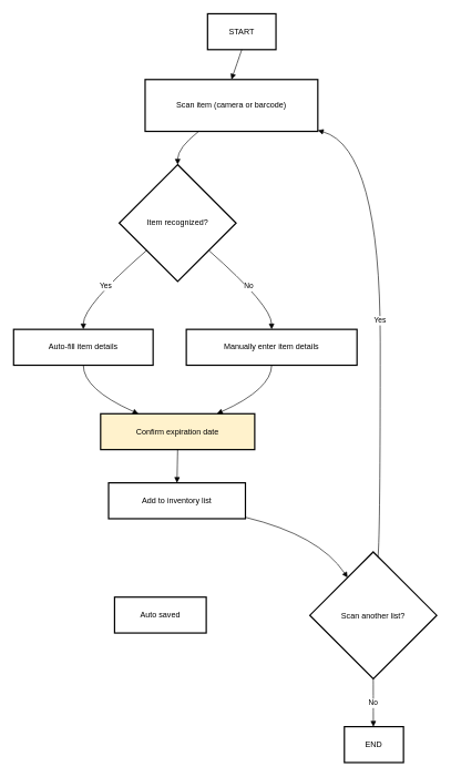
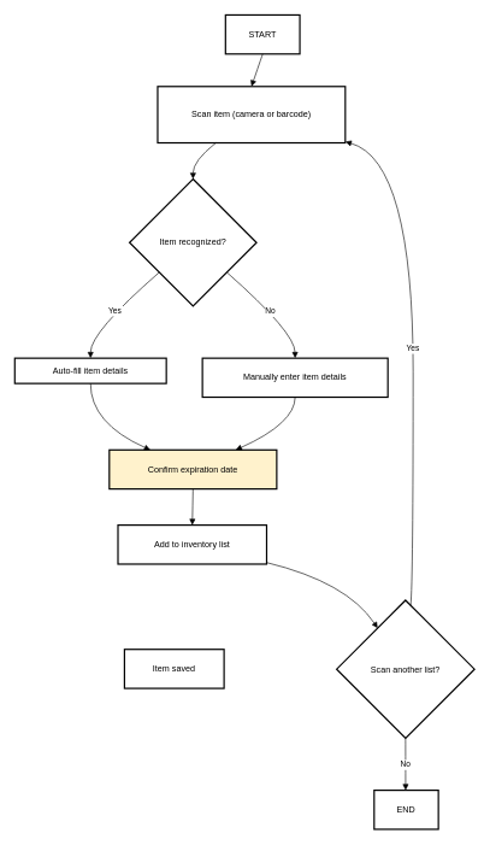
  <mxCell id="0" />
  <mxCell id="1" parent="0" />
  <mxCell id="2" value="START" style="whiteSpace=wrap;strokeWidth=2;" vertex="1" parent="1"><mxGeometry x="312" y="20" width="103" height="54" as="geometry" /></mxCell>
  <mxCell id="3" value="Scan item (camera or barcode)" style="whiteSpace=wrap;strokeWidth=2;" vertex="1" parent="1"><mxGeometry x="218" y="119" width="260" height="78" as="geometry" /></mxCell>
  <mxCell id="4" value="Item recognized?" style="rhombus;strokeWidth=2;whiteSpace=wrap;" vertex="1" parent="1"><mxGeometry x="179" y="247" width="176" height="176" as="geometry" /></mxCell>
- <mxCell id="5" value="Auto-fill item details" style="whiteSpace=wrap;strokeWidth=2;" vertex="1" parent="1"><mxGeometry x="20" y="495" width="210" height="54" as="geometry" /></mxCell>
+ <mxCell id="5" value="Auto-fill item details" style="whiteSpace=wrap;strokeWidth=2;" vertex="1" parent="1"><mxGeometry x="20" y="495" width="210" height="35" as="geometry" /></mxCell>
  <mxCell id="6" value="Confirm expiration date" style="whiteSpace=wrap;strokeWidth=2;fillColor=#fff2cc;" vertex="1" parent="1"><mxGeometry x="151" y="622" width="232" height="54" as="geometry" /></mxCell>
  <mxCell id="7" value="Add to inventory list" style="whiteSpace=wrap;strokeWidth=2;" vertex="1" parent="1"><mxGeometry x="163" y="726" width="206" height="54" as="geometry" /></mxCell>
- <mxCell id="8" value="Auto saved" style="whiteSpace=wrap;strokeWidth=2;" vertex="1" parent="1"><mxGeometry x="172" y="898" width="138" height="54" as="geometry" /></mxCell>
+ <mxCell id="8" value="Item saved" style="whiteSpace=wrap;strokeWidth=2;" vertex="1" parent="1"><mxGeometry x="172" y="898" width="138" height="54" as="geometry" /></mxCell>
  <mxCell id="9" value="Manually enter item details" style="whiteSpace=wrap;strokeWidth=2;" vertex="1" parent="1"><mxGeometry x="280" y="495" width="257" height="54" as="geometry" /></mxCell>
  <mxCell id="10" value="Scan another list?" style="rhombus;strokeWidth=2;whiteSpace=wrap;" vertex="1" parent="1"><mxGeometry x="466" y="830" width="191" height="191" as="geometry" /></mxCell>
  <mxCell id="11" value="END" style="whiteSpace=wrap;strokeWidth=2;" vertex="1" parent="1"><mxGeometry x="518" y="1093" width="89" height="54" as="geometry" /></mxCell>
  <mxCell id="12" value="" style="curved=1;startArrow=none;endArrow=block;exitX=0.5;exitY=1;entryX=0.5;entryY=0;" edge="1" parent="1" source="2" target="3"><mxGeometry relative="1" as="geometry"><Array as="points" /></mxGeometry></mxCell>
  <mxCell id="13" value="" style="curved=1;startArrow=none;endArrow=block;exitX=0.31;exitY=1;entryX=0.5;entryY=0;" edge="1" parent="1" source="3" target="4"><mxGeometry relative="1" as="geometry"><Array as="points"><mxPoint x="267" y="222" /></Array></mxGeometry></mxCell>
  <mxCell id="14" value="Yes" style="curved=1;startArrow=none;endArrow=block;exitX=0;exitY=0.94;entryX=0.5;entryY=0;" edge="1" parent="1" source="4" target="5"><mxGeometry relative="1" as="geometry"><Array as="points"><mxPoint x="125" y="459" /></Array></mxGeometry></mxCell>
  <mxCell id="15" value="" style="curved=1;startArrow=none;endArrow=block;exitX=0.5;exitY=1;entryX=0.24;entryY=-0.01;" edge="1" parent="1" source="5" target="6"><mxGeometry relative="1" as="geometry"><Array as="points"><mxPoint x="125" y="585" /></Array></mxGeometry></mxCell>
  <mxCell id="16" value="" style="curved=1;startArrow=none;endArrow=block;exitX=0.5;exitY=0.99;entryX=0.5;entryY=-0.01;" edge="1" parent="1" source="6" target="7"><mxGeometry relative="1" as="geometry"><Array as="points" /></mxGeometry></mxCell>
  <mxCell id="17" value="No" style="curved=1;startArrow=none;endArrow=block;exitX=1;exitY=0.94;entryX=0.5;entryY=0;" edge="1" parent="1" source="4" target="9"><mxGeometry relative="1" as="geometry"><Array as="points"><mxPoint x="408" y="459" /></Array></mxGeometry></mxCell>
  <mxCell id="18" value="" style="curved=1;startArrow=none;endArrow=block;exitX=0.5;exitY=1;entryX=0.76;entryY=-0.01;" edge="1" parent="1" source="9" target="6"><mxGeometry relative="1" as="geometry"><Array as="points"><mxPoint x="408" y="585" /></Array></mxGeometry></mxCell>
  <mxCell id="19" value="" style="curved=1;startArrow=none;endArrow=block;exitX=1;exitY=0.96;entryX=0.16;entryY=0;" edge="1" parent="1" source="7" target="10"><mxGeometry relative="1" as="geometry"><Array as="points"><mxPoint x="480" y="805" /></Array></mxGeometry></mxCell>
  <mxCell id="20" value="Yes" style="curved=1;startArrow=none;endArrow=block;exitX=0.54;exitY=0;entryX=1;entryY=0.98;" edge="1" parent="1" source="10" target="3"><mxGeometry relative="1" as="geometry"><Array as="points"><mxPoint x="572" y="805" /><mxPoint x="572" y="222" /></Array></mxGeometry></mxCell>
  <mxCell id="21" value="No" style="curved=1;startArrow=none;endArrow=block;exitX=0.5;exitY=1;entryX=0.49;entryY=0;" edge="1" parent="1" source="10" target="11"><mxGeometry relative="1" as="geometry"><Array as="points" /></mxGeometry></mxCell>
